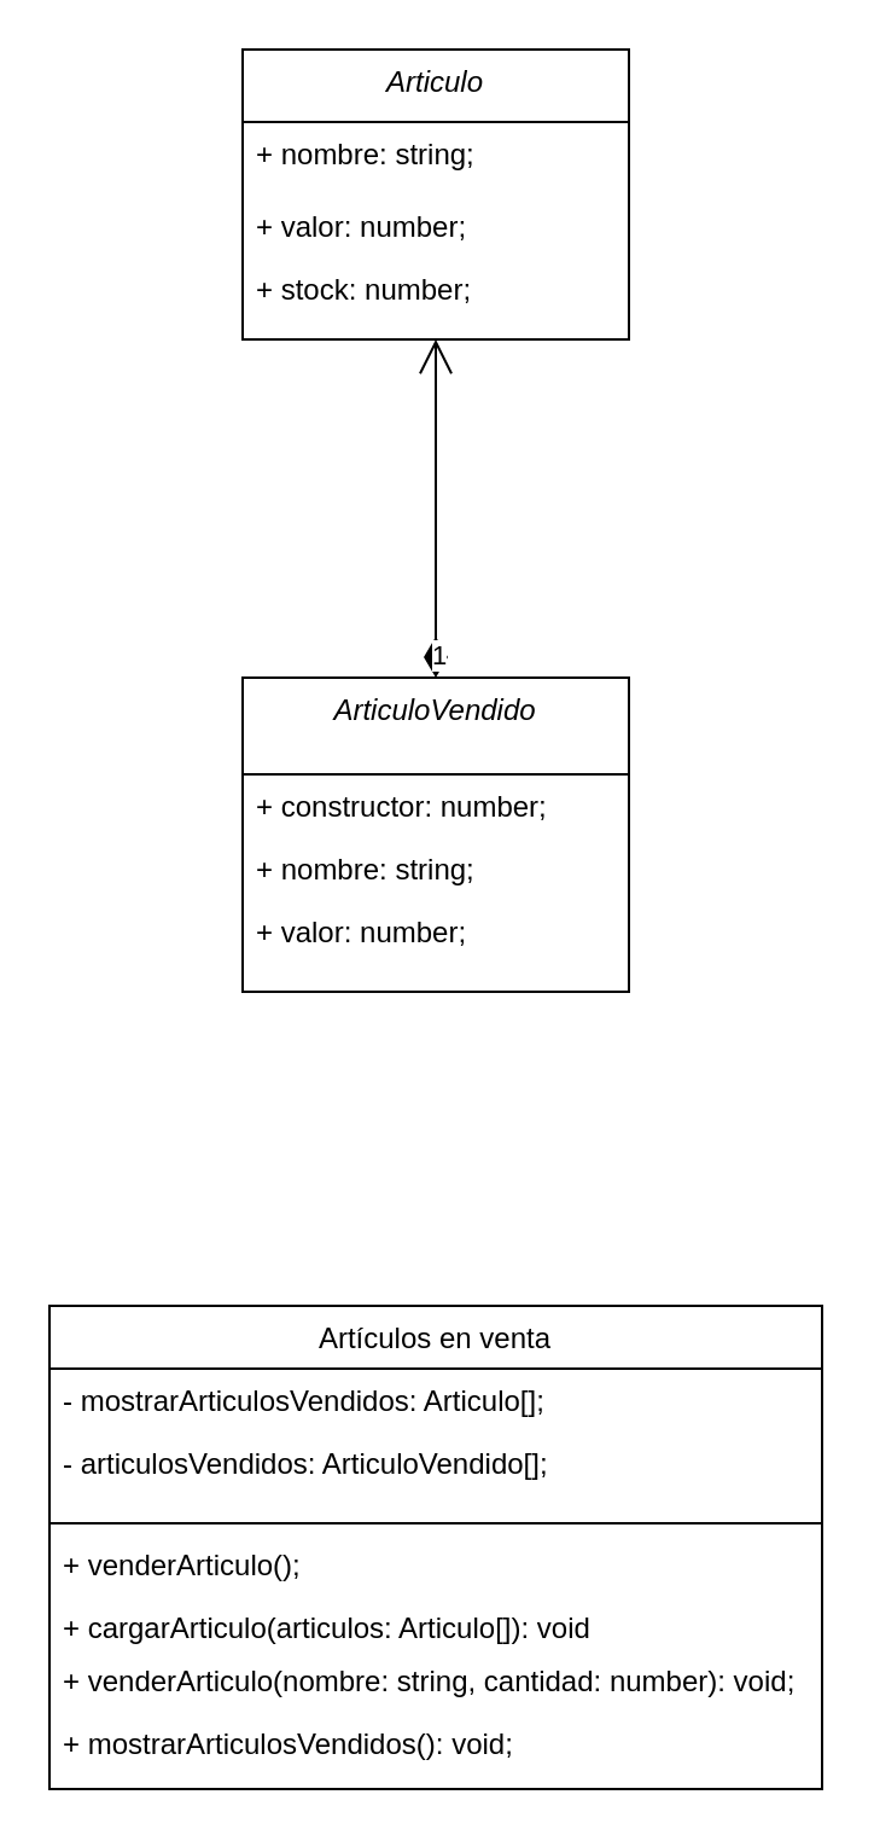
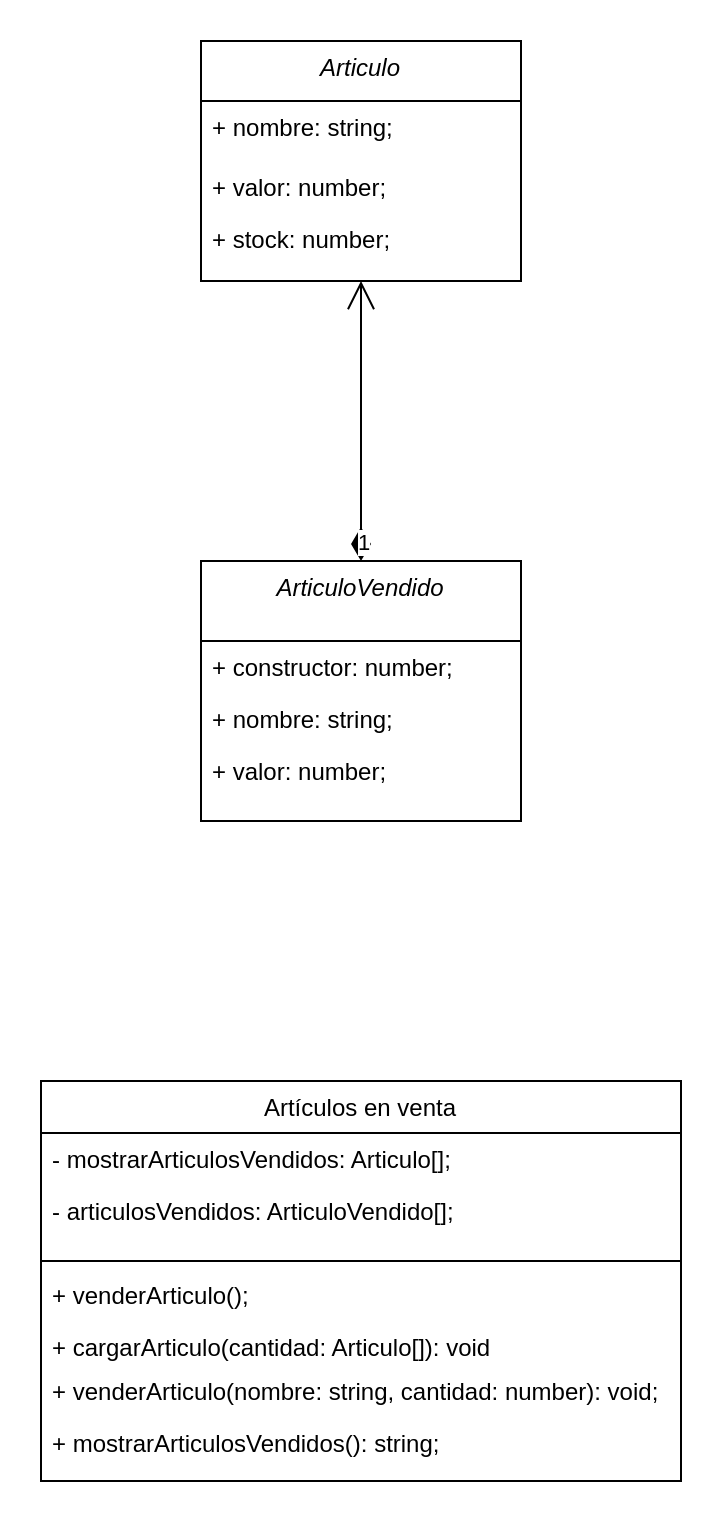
  <mxCell id="0" />
  <mxCell id="1" parent="0" />
  <mxCell id="2" value="ArticuloVendido" style="swimlane;fontStyle=2;align=center;verticalAlign=top;childLayout=stackLayout;horizontal=1;startSize=40;horizontalStack=0;resizeParent=1;resizeLast=0;collapsible=1;marginBottom=0;rounded=0;shadow=0;strokeWidth=1;" parent="1" vertex="1"><mxGeometry x="100" y="280" width="160" height="130" as="geometry"><mxRectangle x="230" y="140" width="160" height="26" as="alternateBounds" /></mxGeometry></mxCell>
  <mxCell id="3" value="+ constructor: number;" style="text;align=left;verticalAlign=top;spacingLeft=4;spacingRight=4;overflow=hidden;rotatable=0;points=[[0,0.5],[1,0.5]];portConstraint=eastwest;" parent="2" vertex="1"><mxGeometry y="40" width="160" height="26" as="geometry" /></mxCell>
  <mxCell id="4" value="+ nombre: string;" style="text;align=left;verticalAlign=top;spacingLeft=4;spacingRight=4;overflow=hidden;rotatable=0;points=[[0,0.5],[1,0.5]];portConstraint=eastwest;" vertex="1" parent="2"><mxGeometry y="66" width="160" height="26" as="geometry" /></mxCell>
  <mxCell id="5" value="+ valor: number;" style="text;align=left;verticalAlign=top;spacingLeft=4;spacingRight=4;overflow=hidden;rotatable=0;points=[[0,0.5],[1,0.5]];portConstraint=eastwest;" vertex="1" parent="2"><mxGeometry y="92" width="160" height="26" as="geometry" /></mxCell>
  <mxCell id="6" value="Artículos en venta" style="swimlane;fontStyle=0;align=center;verticalAlign=top;childLayout=stackLayout;horizontal=1;startSize=26;horizontalStack=0;resizeParent=1;resizeLast=0;collapsible=1;marginBottom=0;rounded=0;shadow=0;strokeWidth=1;" parent="1" vertex="1"><mxGeometry x="20" y="540" width="320" height="200" as="geometry"><mxRectangle x="130" y="380" width="160" height="26" as="alternateBounds" /></mxGeometry></mxCell>
  <mxCell id="7" value="- mostrarArticulosVendidos: Articulo[];" style="text;align=left;verticalAlign=top;spacingLeft=4;spacingRight=4;overflow=hidden;rotatable=0;points=[[0,0.5],[1,0.5]];portConstraint=eastwest;" parent="6" vertex="1"><mxGeometry y="26" width="320" height="26" as="geometry" /></mxCell>
  <mxCell id="8" value="- articulosVendidos: ArticuloVendido[];" style="text;strokeColor=none;fillColor=none;align=left;verticalAlign=top;spacingLeft=4;spacingRight=4;overflow=hidden;rotatable=0;points=[[0,0.5],[1,0.5]];portConstraint=eastwest;whiteSpace=wrap;html=1;" parent="6" vertex="1"><mxGeometry y="52" width="320" height="34" as="geometry" /></mxCell>
  <mxCell id="9" value="" style="line;html=1;strokeWidth=1;align=left;verticalAlign=middle;spacingTop=-1;spacingLeft=3;spacingRight=3;rotatable=0;labelPosition=right;points=[];portConstraint=eastwest;" parent="6" vertex="1"><mxGeometry y="86" width="320" height="8" as="geometry" /></mxCell>
  <mxCell id="10" value="+ venderArticulo();" style="text;align=left;verticalAlign=top;spacingLeft=4;spacingRight=4;overflow=hidden;rotatable=0;points=[[0,0.5],[1,0.5]];portConstraint=eastwest;fontStyle=0" parent="6" vertex="1"><mxGeometry y="94" width="320" height="26" as="geometry" /></mxCell>
- <mxCell id="11" value="+ cargarArticulo(articulos: Articulo[]): void" style="text;align=left;verticalAlign=top;spacingLeft=4;spacingRight=4;overflow=hidden;rotatable=0;points=[[0,0.5],[1,0.5]];portConstraint=eastwest;" parent="6" vertex="1"><mxGeometry y="120" width="320" height="22" as="geometry" /></mxCell>
+ <mxCell id="11" value="+ cargarArticulo(cantidad: Articulo[]): void" style="text;align=left;verticalAlign=top;spacingLeft=4;spacingRight=4;overflow=hidden;rotatable=0;points=[[0,0.5],[1,0.5]];portConstraint=eastwest;" parent="6" vertex="1"><mxGeometry y="120" width="320" height="22" as="geometry" /></mxCell>
  <mxCell id="12" value="+ venderArticulo(nombre: string, cantidad: number): void;" style="text;align=left;verticalAlign=top;spacingLeft=4;spacingRight=4;overflow=hidden;rotatable=0;points=[[0,0.5],[1,0.5]];portConstraint=eastwest;" parent="6" vertex="1"><mxGeometry y="142" width="320" height="26" as="geometry" /></mxCell>
- <mxCell id="13" value="+ mostrarArticulosVendidos(): void;" style="text;align=left;verticalAlign=top;spacingLeft=4;spacingRight=4;overflow=hidden;rotatable=0;points=[[0,0.5],[1,0.5]];portConstraint=eastwest;" parent="6" vertex="1"><mxGeometry y="168" width="320" height="26" as="geometry" /></mxCell>
+ <mxCell id="13" value="+ mostrarArticulosVendidos(): string;" style="text;align=left;verticalAlign=top;spacingLeft=4;spacingRight=4;overflow=hidden;rotatable=0;points=[[0,0.5],[1,0.5]];portConstraint=eastwest;" parent="6" vertex="1"><mxGeometry y="168" width="320" height="26" as="geometry" /></mxCell>
  <mxCell id="14" value="Articulo" style="swimlane;fontStyle=2;align=center;verticalAlign=top;childLayout=stackLayout;horizontal=1;startSize=30;horizontalStack=0;resizeParent=1;resizeLast=0;collapsible=1;marginBottom=0;rounded=0;shadow=0;strokeWidth=1;" parent="1" vertex="1"><mxGeometry x="100" y="20" width="160" height="120" as="geometry"><mxRectangle x="230" y="140" width="160" height="26" as="alternateBounds" /></mxGeometry></mxCell>
  <mxCell id="15" value="+ nombre: string;" style="text;align=left;verticalAlign=top;spacingLeft=4;spacingRight=4;overflow=hidden;rotatable=0;points=[[0,0.5],[1,0.5]];portConstraint=eastwest;" parent="14" vertex="1"><mxGeometry y="30" width="160" height="30" as="geometry" /></mxCell>
  <mxCell id="16" value="+ valor: number;" style="text;align=left;verticalAlign=top;spacingLeft=4;spacingRight=4;overflow=hidden;rotatable=0;points=[[0,0.5],[1,0.5]];portConstraint=eastwest;" parent="14" vertex="1"><mxGeometry y="60" width="160" height="26" as="geometry" /></mxCell>
  <mxCell id="17" value="+ stock: number;" style="text;align=left;verticalAlign=top;spacingLeft=4;spacingRight=4;overflow=hidden;rotatable=0;points=[[0,0.5],[1,0.5]];portConstraint=eastwest;" vertex="1" parent="14"><mxGeometry y="86" width="160" height="26" as="geometry" /></mxCell>
  <mxCell id="18" value="1" style="endArrow=open;html=1;endSize=12;startArrow=diamondThin;startSize=14;startFill=1;edgeStyle=orthogonalEdgeStyle;align=left;verticalAlign=bottom;rounded=0;exitX=0.5;exitY=0;exitDx=0;exitDy=0;" edge="1" parent="1" source="2"><mxGeometry x="-1" y="3" relative="1" as="geometry"><mxPoint x="20" y="140" as="sourcePoint" /><mxPoint x="180" y="140" as="targetPoint" /></mxGeometry></mxCell>
